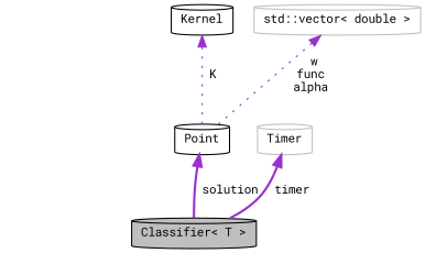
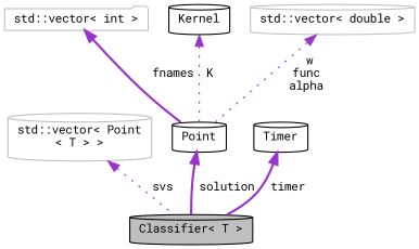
  digraph {
    fontname="Roboto Mono"
    node [color=black fillcolor=white fontname="Roboto Mono" fontsize=10 shape=cylinder style=filled]
    edge [color=darkorchid3 dir=back fontname="Roboto Mono" fontsize=10 labelfontname=Helvetica labelfontsize=10 style=dotted]
    n1 [fillcolor=grey75 fontcolor=black height=0.2 label="Classifier\< T \>" width=0.4]
+   n2 [color=grey75 height=0.2 label="std::vector\< Point\l\< T \> \>" width=0.4]
    n3 [height=0.2 label=Point width=0.4]
+   n4 [color=grey75 height=0.2 label="std::vector\< int \>" shape=folder width=0.4]
    n5 [height=0.2 label=Kernel width=0.4]
    n6 [color=grey75 height=0.2 label="std::vector\< double \>" width=0.4]
-   n7 [color=grey75 height=0.2 label=Timer width=0.4]
+   n7 [height=0.2 label=Timer width=0.4]
+   n2 -> n1 [label=" svs"]
    n3 -> n1 [label=" solution" style=bold]
+   n4 -> n3 [label=" fnames" style=bold]
    n5 -> n3 [label=" K"]
    n6 -> n3 [label=" w\nfunc\nalpha"]
    n7 -> n1 [label=" timer" style=bold]
  }
